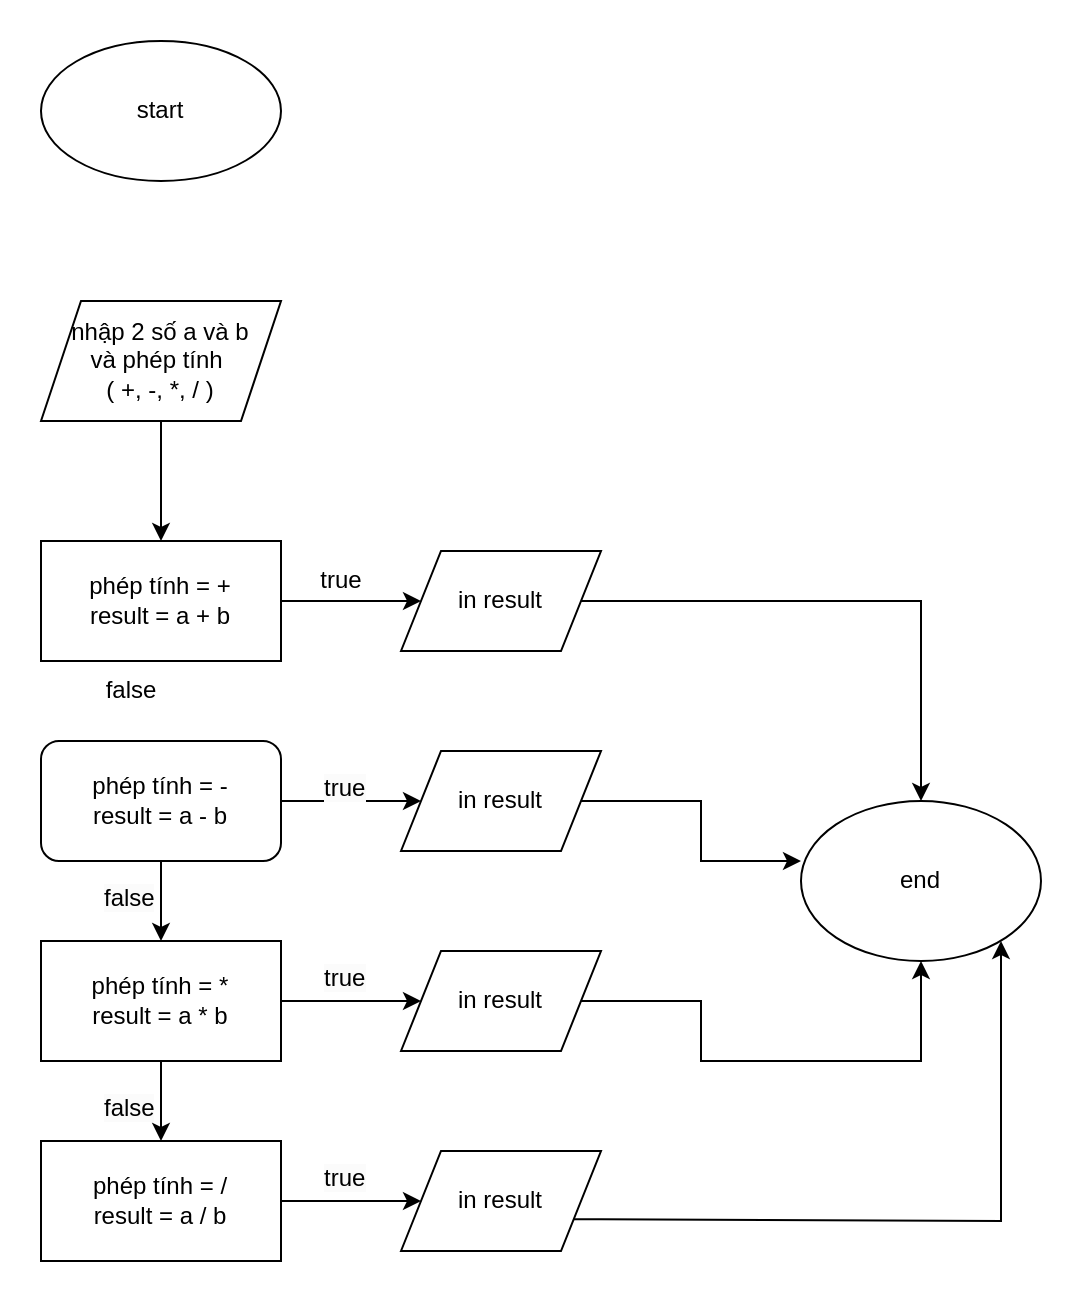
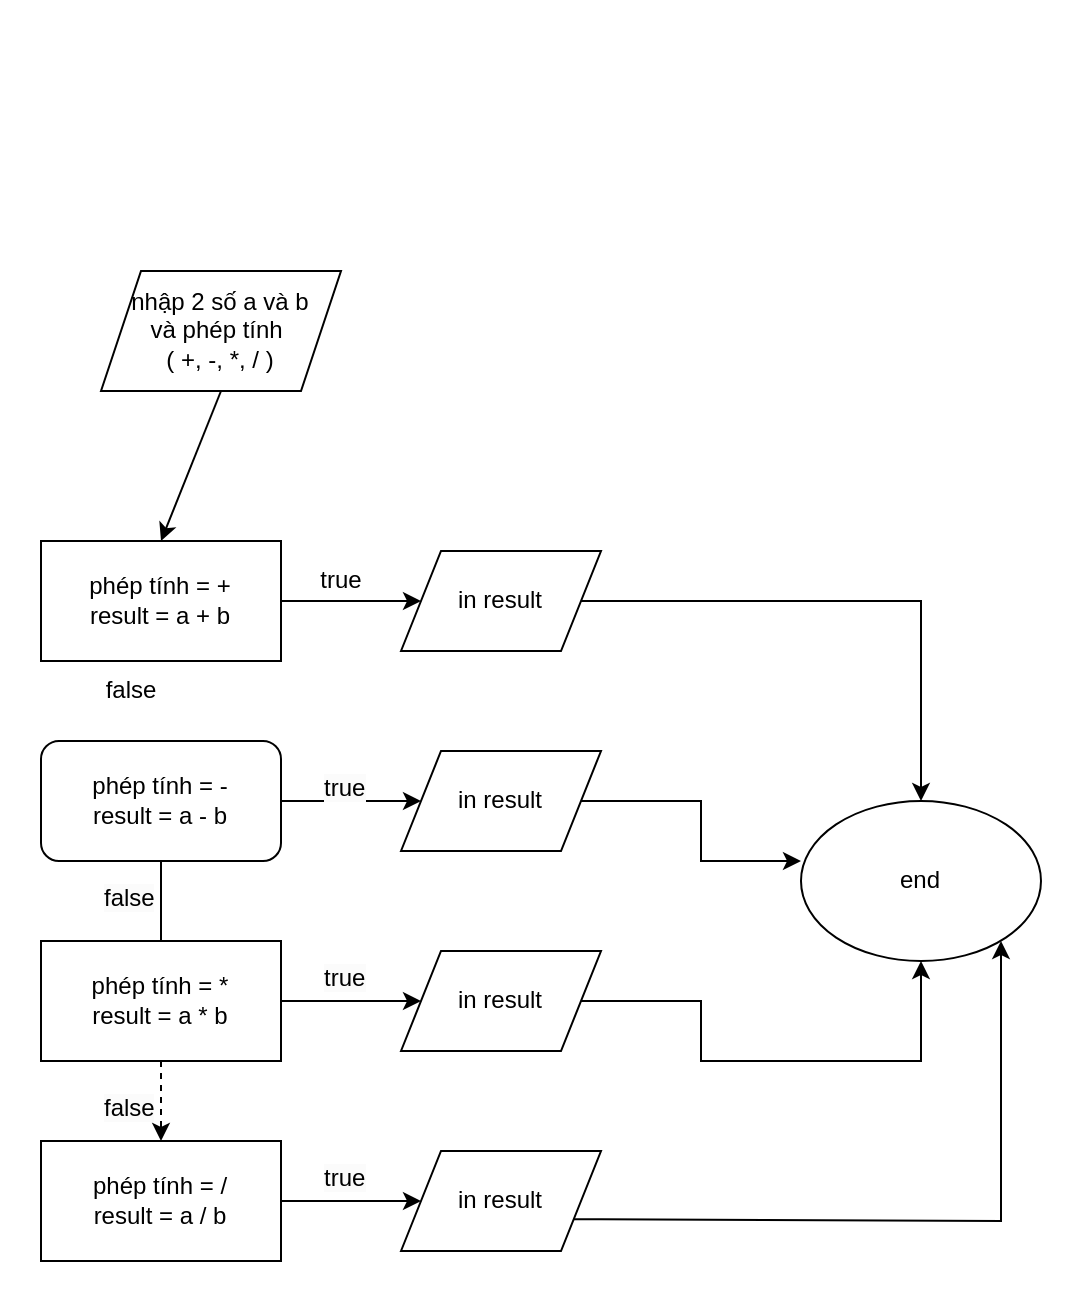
  <mxCell id="0" />
  <mxCell id="1" parent="0" />
- <mxCell id="2" value="start" style="ellipse;whiteSpace=wrap;html=1;" vertex="1" parent="1"><mxGeometry x="20" y="20" width="120" height="70" as="geometry" /></mxCell>
- <mxCell id="3" value="nhập 2 số a và b&lt;br&gt;và phép tính&amp;nbsp;&lt;br&gt;( +, -, *, / )" style="shape=parallelogram;perimeter=parallelogramPerimeter;whiteSpace=wrap;html=1;fixedSize=1;" vertex="1" parent="1"><mxGeometry x="20" y="150" width="120" height="60" as="geometry" /></mxCell>
+ <mxCell id="3" value="nhập 2 số a và b&lt;br&gt;và phép tính&amp;nbsp;&lt;br&gt;( +, -, *, / )" style="shape=parallelogram;perimeter=parallelogramPerimeter;whiteSpace=wrap;html=1;fixedSize=1;" vertex="1" parent="1"><mxGeometry x="50" y="135" width="120" height="60" as="geometry" /></mxCell>
  <mxCell id="4" value="" style="endArrow=classic;html=1;rounded=0;exitX=0.5;exitY=1;exitDx=0;exitDy=0;entryX=0.5;entryY=0;entryDx=0;entryDy=0;" edge="1" parent="1" source="3"><mxGeometry width="50" height="50" relative="1" as="geometry"><mxPoint x="130" y="290" as="sourcePoint" /><mxPoint x="80" y="270" as="targetPoint" /></mxGeometry></mxCell>
  <mxCell id="5" value="end" style="ellipse;whiteSpace=wrap;html=1;" vertex="1" parent="1"><mxGeometry x="400" y="400" width="120" height="80" as="geometry" /></mxCell>
  <mxCell id="6" value="phép tính = +&lt;br&gt;result = a + b" style="rounded=0;whiteSpace=wrap;html=1;" vertex="1" parent="1"><mxGeometry x="20" y="270" width="120" height="60" as="geometry" /></mxCell>
  <mxCell id="7" value="" style="endArrow=classic;html=1;rounded=0;exitX=1;exitY=0.5;exitDx=0;exitDy=0;" edge="1" parent="1" source="6" target="8"><mxGeometry width="50" height="50" relative="1" as="geometry"><mxPoint x="230" y="290" as="sourcePoint" /><mxPoint x="220" y="300" as="targetPoint" /></mxGeometry></mxCell>
  <mxCell id="8" value="in result" style="shape=parallelogram;perimeter=parallelogramPerimeter;whiteSpace=wrap;html=1;fixedSize=1;" vertex="1" parent="1"><mxGeometry x="200" y="275" width="100" height="50" as="geometry" /></mxCell>
  <mxCell id="9" value="phép tính = -&lt;br&gt;result = a - b" style="whiteSpace=wrap;html=1;rounded=1;" vertex="1" parent="1"><mxGeometry x="20" y="370" width="120" height="60" as="geometry" /></mxCell>
  <mxCell id="10" value="" style="endArrow=classic;html=1;rounded=0;exitX=1;exitY=0.5;exitDx=0;exitDy=0;" edge="1" parent="1" source="9" target="12"><mxGeometry width="50" height="50" relative="1" as="geometry"><mxPoint x="240" y="300" as="sourcePoint" /><mxPoint x="230" y="310" as="targetPoint" /></mxGeometry></mxCell>
  <mxCell id="11" value="" style="edgeStyle=orthogonalEdgeStyle;rounded=0;orthogonalLoop=1;jettySize=auto;html=1;exitX=1;exitY=0.5;exitDx=0;exitDy=0;entryX=0;entryY=0.375;entryDx=0;entryDy=0;entryPerimeter=0;" edge="1" parent="1" source="12" target="5"><mxGeometry relative="1" as="geometry"><Array as="points"><mxPoint x="350" y="400" /><mxPoint x="350" y="430" /></Array></mxGeometry></mxCell>
  <mxCell id="12" value="in result" style="shape=parallelogram;perimeter=parallelogramPerimeter;whiteSpace=wrap;html=1;fixedSize=1;" vertex="1" parent="1"><mxGeometry x="200" y="375" width="100" height="50" as="geometry" /></mxCell>
  <mxCell id="13" value="phép tính = /&lt;br&gt;result = a / b" style="rounded=0;whiteSpace=wrap;html=1;" vertex="1" parent="1"><mxGeometry x="20" y="570" width="120" height="60" as="geometry" /></mxCell>
  <mxCell id="14" value="" style="endArrow=classic;html=1;rounded=0;exitX=1;exitY=0.5;exitDx=0;exitDy=0;" edge="1" parent="1" source="13" target="15"><mxGeometry width="50" height="50" relative="1" as="geometry"><mxPoint x="210" y="570" as="sourcePoint" /><mxPoint x="200" y="580" as="targetPoint" /></mxGeometry></mxCell>
  <mxCell id="15" value="in result" style="shape=parallelogram;perimeter=parallelogramPerimeter;whiteSpace=wrap;html=1;fixedSize=1;" vertex="1" parent="1"><mxGeometry x="200" y="575" width="100" height="50" as="geometry" /></mxCell>
  <mxCell id="16" value="phép tính = *&lt;br&gt;result = a * b" style="rounded=0;whiteSpace=wrap;html=1;" vertex="1" parent="1"><mxGeometry x="20" y="470" width="120" height="60" as="geometry" /></mxCell>
  <mxCell id="17" value="" style="endArrow=classic;html=1;rounded=0;exitX=1;exitY=0.5;exitDx=0;exitDy=0;" edge="1" parent="1" source="16" target="18"><mxGeometry width="50" height="50" relative="1" as="geometry"><mxPoint x="210" y="470" as="sourcePoint" /><mxPoint x="200" y="480" as="targetPoint" /></mxGeometry></mxCell>
  <mxCell id="18" value="in result" style="shape=parallelogram;perimeter=parallelogramPerimeter;whiteSpace=wrap;html=1;fixedSize=1;" vertex="1" parent="1"><mxGeometry x="200" y="475" width="100" height="50" as="geometry" /></mxCell>
  <mxCell id="19" value="" style="endArrow=classic;html=1;rounded=0;exitX=1;exitY=0.5;exitDx=0;exitDy=0;" edge="1" parent="1" source="8" target="5"><mxGeometry width="50" height="50" relative="1" as="geometry"><mxPoint x="210" y="390" as="sourcePoint" /><mxPoint x="260" y="340" as="targetPoint" /><Array as="points"><mxPoint x="460" y="300" /></Array></mxGeometry></mxCell>
- <mxCell id="20" value="" style="endArrow=classic;html=1;rounded=0;entryX=0.5;entryY=0;entryDx=0;entryDy=0;exitX=0.5;exitY=1;exitDx=0;exitDy=0;" edge="1" parent="1" source="16" target="13"><mxGeometry width="50" height="50" relative="1" as="geometry"><mxPoint x="220" y="400" as="sourcePoint" /><mxPoint x="270" y="350" as="targetPoint" /></mxGeometry></mxCell>
- <mxCell id="21" value="" style="endArrow=classic;html=1;rounded=0;exitX=0.5;exitY=1;exitDx=0;exitDy=0;entryX=0.5;entryY=0;entryDx=0;entryDy=0;" edge="1" parent="1" source="9" target="16"><mxGeometry width="50" height="50" relative="1" as="geometry"><mxPoint x="230" y="410" as="sourcePoint" /><mxPoint x="280" y="370" as="targetPoint" /><Array as="points" /></mxGeometry></mxCell>
+ <mxCell id="20" value="" style="endArrow=classic;html=1;rounded=0;entryX=0.5;entryY=0;entryDx=0;entryDy=0;exitX=0.5;exitY=1;exitDx=0;exitDy=0;dashed=1;" edge="1" parent="1" source="16" target="13"><mxGeometry width="50" height="50" relative="1" as="geometry"><mxPoint x="220" y="400" as="sourcePoint" /><mxPoint x="270" y="350" as="targetPoint" /></mxGeometry></mxCell>
+ <mxCell id="21" value="" style="endArrow=none;html=1;rounded=0;exitX=0.5;exitY=1;exitDx=0;exitDy=0;entryX=0.5;entryY=0;entryDx=0;entryDy=0;" edge="1" parent="1" source="9" target="16"><mxGeometry width="50" height="50" relative="1" as="geometry"><mxPoint x="230" y="410" as="sourcePoint" /><mxPoint x="280" y="370" as="targetPoint" /><Array as="points" /></mxGeometry></mxCell>
  <mxCell id="22" value="" style="edgeStyle=orthogonalEdgeStyle;rounded=0;orthogonalLoop=1;jettySize=auto;html=1;exitX=1;exitY=0.5;exitDx=0;exitDy=0;entryX=0.5;entryY=1;entryDx=0;entryDy=0;" edge="1" parent="1" target="5"><mxGeometry relative="1" as="geometry"><mxPoint x="290" y="500" as="sourcePoint" /><mxPoint x="400" y="530" as="targetPoint" /><Array as="points"><mxPoint x="350" y="500" /><mxPoint x="350" y="530" /><mxPoint x="460" y="530" /></Array></mxGeometry></mxCell>
  <mxCell id="23" value="" style="edgeStyle=orthogonalEdgeStyle;rounded=0;orthogonalLoop=1;jettySize=auto;html=1;exitX=1;exitY=0.75;exitDx=0;exitDy=0;" edge="1" parent="1" source="15"><mxGeometry relative="1" as="geometry"><mxPoint x="300" y="580" as="sourcePoint" /><mxPoint x="500" y="470" as="targetPoint" /><Array as="points"><mxPoint x="300" y="609" /><mxPoint x="500" y="610" /></Array></mxGeometry></mxCell>
  <mxCell id="24" value="true" style="text;html=1;align=center;verticalAlign=middle;resizable=0;points=[];autosize=1;strokeColor=none;fillColor=none;" vertex="1" parent="1"><mxGeometry x="150" y="275" width="40" height="30" as="geometry" /></mxCell>
  <mxCell id="25" value="&lt;span style=&quot;color: rgb(0, 0, 0); font-family: Helvetica; font-size: 12px; font-style: normal; font-variant-ligatures: normal; font-variant-caps: normal; font-weight: 400; letter-spacing: normal; orphans: 2; text-align: center; text-indent: 0px; text-transform: none; widows: 2; word-spacing: 0px; -webkit-text-stroke-width: 0px; white-space: nowrap; background-color: rgb(251, 251, 251); text-decoration-thickness: initial; text-decoration-style: initial; text-decoration-color: initial; display: inline !important; float: none;&quot;&gt;true&lt;/span&gt;" style="text;whiteSpace=wrap;html=1;" vertex="1" parent="1"><mxGeometry x="160" y="380" width="50" height="40" as="geometry" /></mxCell>
  <mxCell id="26" value="&lt;span style=&quot;color: rgb(0, 0, 0); font-family: Helvetica; font-size: 12px; font-style: normal; font-variant-ligatures: normal; font-variant-caps: normal; font-weight: 400; letter-spacing: normal; orphans: 2; text-align: center; text-indent: 0px; text-transform: none; widows: 2; word-spacing: 0px; -webkit-text-stroke-width: 0px; white-space: nowrap; background-color: rgb(251, 251, 251); text-decoration-thickness: initial; text-decoration-style: initial; text-decoration-color: initial; display: inline !important; float: none;&quot;&gt;true&lt;/span&gt;" style="text;whiteSpace=wrap;html=1;" vertex="1" parent="1"><mxGeometry x="160" y="475" width="50" height="40" as="geometry" /></mxCell>
  <mxCell id="27" value="&lt;span style=&quot;color: rgb(0, 0, 0); font-family: Helvetica; font-size: 12px; font-style: normal; font-variant-ligatures: normal; font-variant-caps: normal; font-weight: 400; letter-spacing: normal; orphans: 2; text-align: center; text-indent: 0px; text-transform: none; widows: 2; word-spacing: 0px; -webkit-text-stroke-width: 0px; white-space: nowrap; background-color: rgb(251, 251, 251); text-decoration-thickness: initial; text-decoration-style: initial; text-decoration-color: initial; display: inline !important; float: none;&quot;&gt;true&lt;/span&gt;" style="text;whiteSpace=wrap;html=1;" vertex="1" parent="1"><mxGeometry x="160" y="575" width="50" height="40" as="geometry" /></mxCell>
  <mxCell id="28" value="false" style="text;html=1;align=center;verticalAlign=middle;resizable=0;points=[];autosize=1;strokeColor=none;fillColor=none;" vertex="1" parent="1"><mxGeometry x="40" y="330" width="50" height="30" as="geometry" /></mxCell>
  <mxCell id="29" value="&lt;span style=&quot;color: rgb(0, 0, 0); font-family: Helvetica; font-size: 12px; font-style: normal; font-variant-ligatures: normal; font-variant-caps: normal; font-weight: 400; letter-spacing: normal; orphans: 2; text-align: center; text-indent: 0px; text-transform: none; widows: 2; word-spacing: 0px; -webkit-text-stroke-width: 0px; white-space: nowrap; background-color: rgb(251, 251, 251); text-decoration-thickness: initial; text-decoration-style: initial; text-decoration-color: initial; display: inline !important; float: none;&quot;&gt;false&lt;/span&gt;" style="text;whiteSpace=wrap;html=1;" vertex="1" parent="1"><mxGeometry x="50" y="435" width="60" height="40" as="geometry" /></mxCell>
  <mxCell id="30" value="&lt;span style=&quot;color: rgb(0, 0, 0); font-family: Helvetica; font-size: 12px; font-style: normal; font-variant-ligatures: normal; font-variant-caps: normal; font-weight: 400; letter-spacing: normal; orphans: 2; text-align: center; text-indent: 0px; text-transform: none; widows: 2; word-spacing: 0px; -webkit-text-stroke-width: 0px; white-space: nowrap; background-color: rgb(251, 251, 251); text-decoration-thickness: initial; text-decoration-style: initial; text-decoration-color: initial; display: inline !important; float: none;&quot;&gt;false&lt;/span&gt;" style="text;whiteSpace=wrap;html=1;" vertex="1" parent="1"><mxGeometry x="50" y="540" width="60" height="40" as="geometry" /></mxCell>
